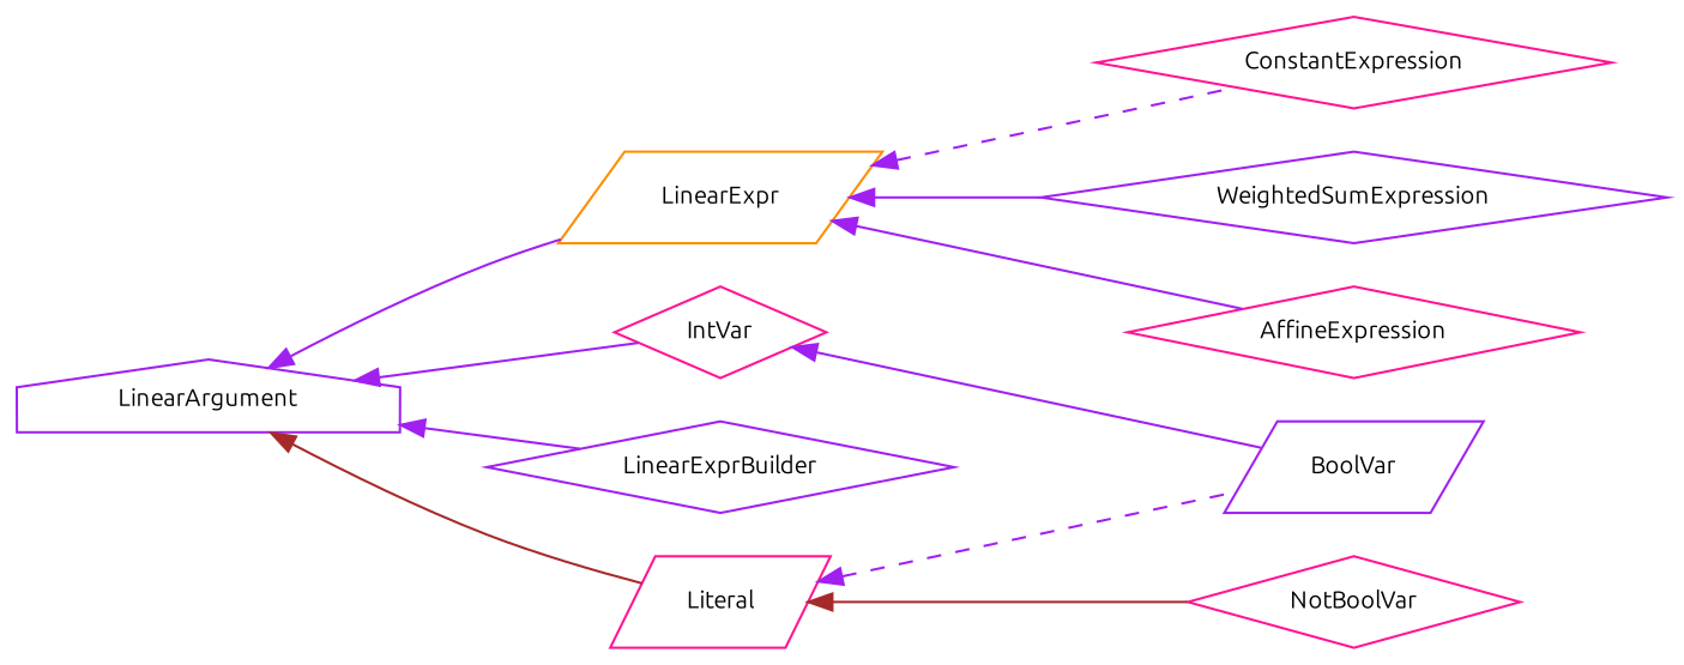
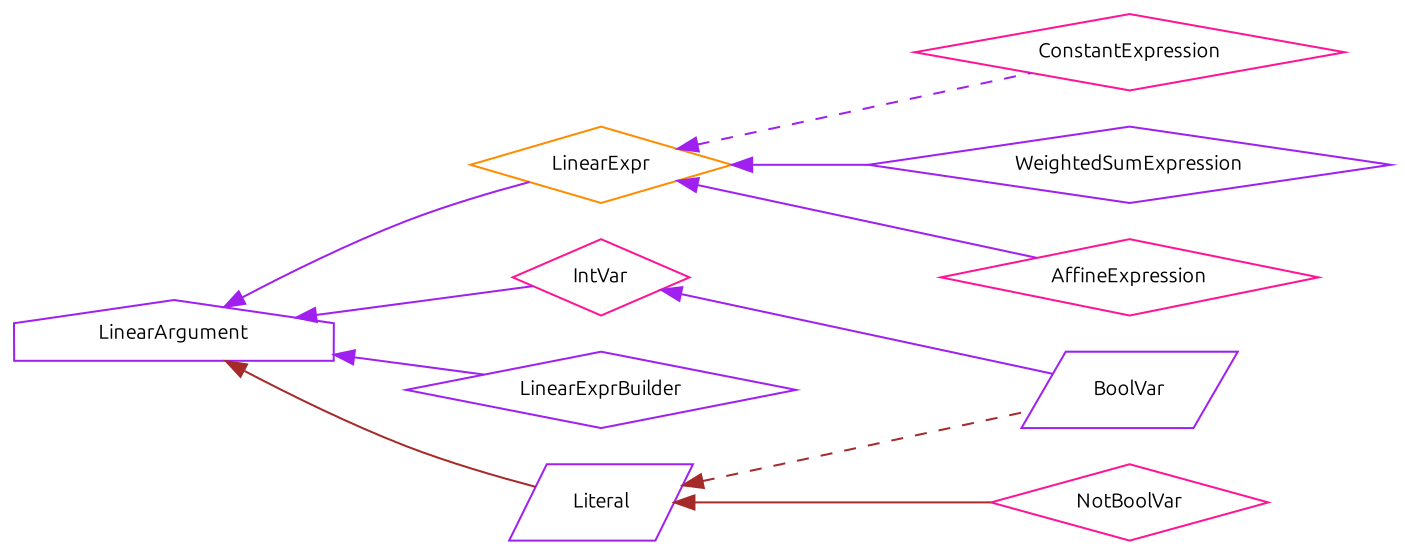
  digraph {
    fontname=Ubuntu
    rankdir=LR
    node [color=purple fillcolor=white fontname=Ubuntu fontsize=10 shape=diamond style=filled]
    edge [color=purple dir=back fontname=Ubuntu fontsize=10 labelfontname=Helvetica labelfontsize=10 style=solid]
    n1 [height=0.2 label=LinearArgument shape=house width=0.4]
    n2 [color=deeppink height=0.2 label=IntVar width=0.4]
-   n3 [color=darkorange height=0.2 label=LinearExpr shape=parallelogram width=0.4]
+   n3 [color=darkorange height=0.2 label=LinearExpr width=0.4]
    n4 [height=0.2 label=LinearExprBuilder width=0.4]
-   n5 [color=deeppink height=0.2 label=Literal shape=parallelogram width=0.4]
+   n5 [height=0.2 label=Literal shape=parallelogram width=0.4]
    n6 [height=0.2 label=BoolVar shape=parallelogram width=0.4]
    n7 [color=deeppink height=0.2 label=AffineExpression width=0.4]
    n8 [color=deeppink height=0.2 label=ConstantExpression width=0.4]
    n9 [height=0.2 label=WeightedSumExpression width=0.4]
    n10 [color=deeppink height=0.2 label=NotBoolVar width=0.4]
    n1 -> n2
    n1 -> n3
    n1 -> n4
    n1 -> n5 [color=brown]
    n2 -> n6
    n3 -> n7
    n3 -> n8 [style=dashed]
    n3 -> n9
-   n5 -> n6 [style=dashed]
+   n5 -> n6 [color=brown style=dashed]
    n5 -> n10 [color=brown]
  }
